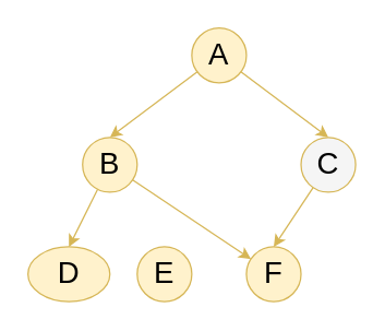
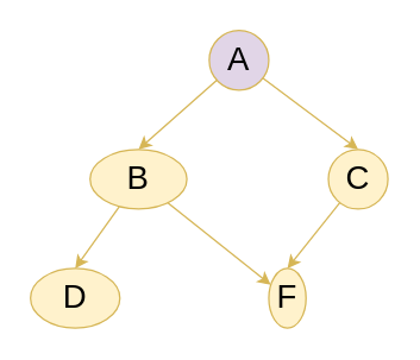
  <mxCell id="0" />
  <mxCell id="1" parent="0" />
  <mxCell id="2" style="edgeStyle=none;html=1;entryX=0.5;entryY=0;entryDx=0;entryDy=0;fontSize=22;fillColor=#fff2cc;strokeColor=#d6b656;" parent="1" source="4" target="8" edge="1"><mxGeometry relative="1" as="geometry" /></mxCell>
  <mxCell id="3" style="edgeStyle=none;html=1;fontSize=22;fillColor=#fff2cc;strokeColor=#d6b656;" parent="1" source="4" edge="1"><mxGeometry relative="1" as="geometry"><mxPoint x="240" y="100" as="targetPoint" /></mxGeometry></mxCell>
- <mxCell id="4" value="A" style="ellipse;whiteSpace=wrap;html=1;aspect=fixed;fontSize=22;fillColor=#fff2cc;strokeColor=#d6b656;" parent="1" vertex="1"><mxGeometry x="140" y="20" width="40" height="40" as="geometry" /></mxCell>
+ <mxCell id="4" value="A" style="ellipse;whiteSpace=wrap;html=1;aspect=fixed;fontSize=22;fillColor=#e1d5e7;strokeColor=#d6b656;" parent="1" vertex="1"><mxGeometry x="140" y="20" width="40" height="40" as="geometry" /></mxCell>
  <mxCell id="5" value="D" style="ellipse;whiteSpace=wrap;html=1;aspect=fixed;fontSize=22;fillColor=#fff2cc;strokeColor=#d6b656;" parent="1" vertex="1"><mxGeometry x="20" y="180" width="60" height="40" as="geometry" /></mxCell>
  <mxCell id="6" style="edgeStyle=none;html=1;entryX=0.5;entryY=0;entryDx=0;entryDy=0;fontSize=22;fillColor=#fff2cc;strokeColor=#d6b656;" parent="1" source="8" target="5" edge="1"><mxGeometry relative="1" as="geometry" /></mxCell>
  <mxCell id="7" style="edgeStyle=none;html=1;fontSize=22;fillColor=#fff2cc;strokeColor=#d6b656;" parent="1" source="8" target="12" edge="1"><mxGeometry relative="1" as="geometry" /></mxCell>
- <mxCell id="8" value="B" style="ellipse;whiteSpace=wrap;html=1;aspect=fixed;fontSize=22;fillColor=#fff2cc;strokeColor=#d6b656;" parent="1" vertex="1"><mxGeometry x="60" y="100" width="40" height="40" as="geometry" /></mxCell>
+ <mxCell id="8" value="B" style="ellipse;whiteSpace=wrap;html=1;aspect=fixed;fontSize=22;fillColor=#fff2cc;strokeColor=#d6b656;" parent="1" vertex="1"><mxGeometry x="60" y="100" width="65" height="40" as="geometry" /></mxCell>
  <mxCell id="9" style="edgeStyle=none;html=1;entryX=0.5;entryY=0;entryDx=0;entryDy=0;fontSize=22;fillColor=#fff2cc;strokeColor=#d6b656;" parent="1" source="10" target="12" edge="1"><mxGeometry relative="1" as="geometry" /></mxCell>
- <mxCell id="10" value="C" style="ellipse;whiteSpace=wrap;html=1;aspect=fixed;fontSize=22;fillColor=#f5f5f5;strokeColor=#d6b656;" parent="1" vertex="1"><mxGeometry x="220" y="100" width="40" height="40" as="geometry" /></mxCell>
- <mxCell id="11" value="E" style="ellipse;whiteSpace=wrap;html=1;aspect=fixed;fontSize=22;fillColor=#fff2cc;strokeColor=#d6b656;" parent="1" vertex="1"><mxGeometry x="100" y="180" width="40" height="40" as="geometry" /></mxCell>
- <mxCell id="12" value="F" style="ellipse;whiteSpace=wrap;html=1;aspect=fixed;fontSize=22;fillColor=#fff2cc;strokeColor=#d6b656;" parent="1" vertex="1"><mxGeometry x="180" y="180" width="40" height="40" as="geometry" /></mxCell>
+ <mxCell id="10" value="C" style="ellipse;whiteSpace=wrap;html=1;aspect=fixed;fontSize=22;fillColor=#fff2cc;strokeColor=#d6b656;" parent="1" vertex="1"><mxGeometry x="220" y="100" width="40" height="40" as="geometry" /></mxCell>
+ <mxCell id="12" value="F" style="ellipse;whiteSpace=wrap;html=1;aspect=fixed;fontSize=22;fillColor=#fff2cc;strokeColor=#d6b656;" parent="1" vertex="1"><mxGeometry x="180" y="180" width="25" height="40" as="geometry" /></mxCell>
